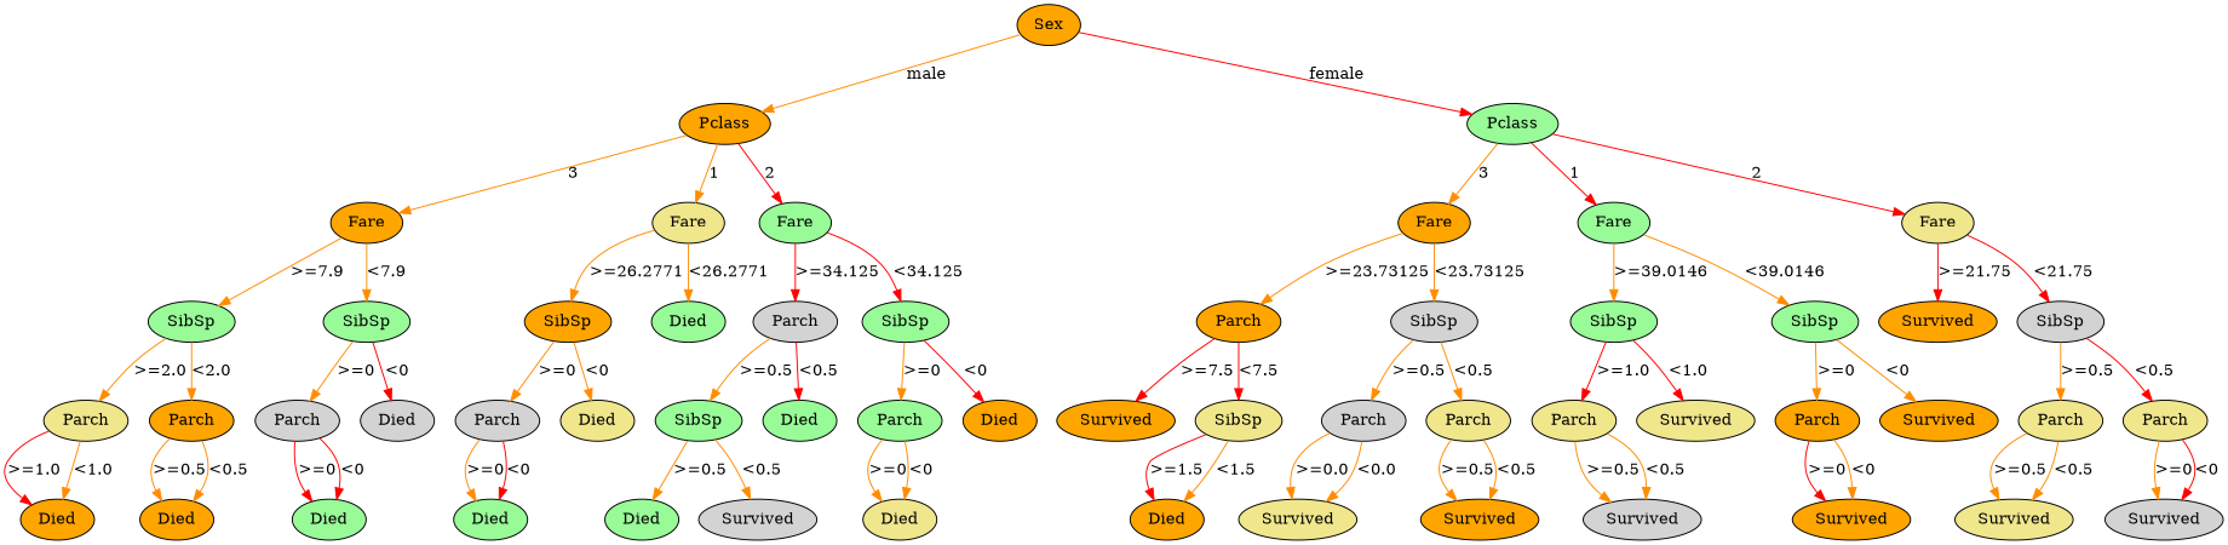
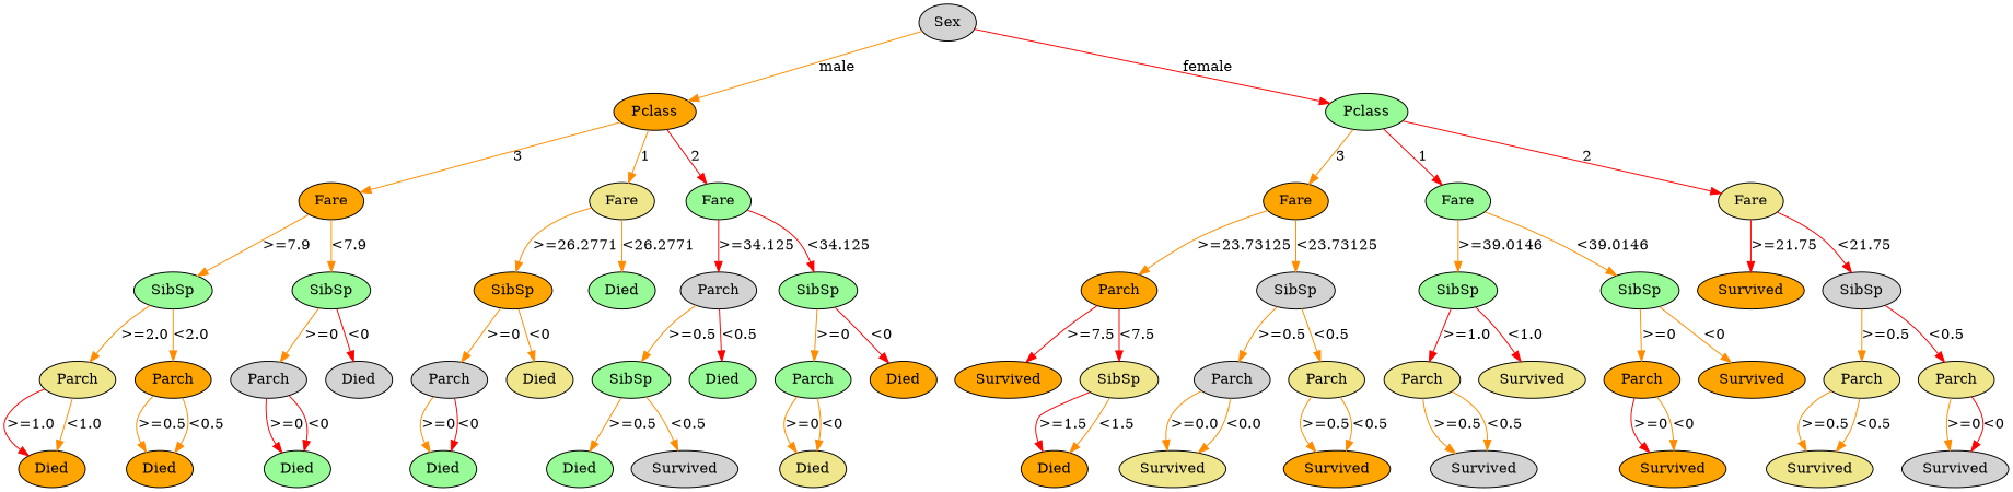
  digraph {
    node [style=filled fillcolor=orange]
    edge [color=darkorange]
-   n1 [label=Sex]
+   n1 [label=Sex fillcolor=lightgrey]
    n2 [label=Pclass]
    n3 [label=Pclass fillcolor=palegreen]
    n4 [label=Fare]
    n5 [label=Fare fillcolor=khaki]
    n6 [label=Fare fillcolor=palegreen]
    n7 [label=SibSp fillcolor=palegreen]
    n8 [label=SibSp fillcolor=palegreen]
    n9 [label=Parch fillcolor=khaki]
    n10 [label=Parch]
    n11 [label=Died]
    n12 [label=Died]
    n13 [label=Parch fillcolor=lightgrey]
    n14 [label=Died fillcolor=lightgrey]
    n15 [label=Died fillcolor=palegreen]
    n16 [label=SibSp]
    n17 [label=Died fillcolor=palegreen]
    n18 [label=Parch fillcolor=lightgrey]
    n19 [label=Died fillcolor=khaki]
    n20 [label=Died fillcolor=palegreen]
    n21 [label=Parch fillcolor=lightgrey]
    n22 [label=SibSp fillcolor=palegreen]
    n23 [label=SibSp fillcolor=palegreen]
    n24 [label=Died fillcolor=palegreen]
    n25 [label=Died fillcolor=palegreen]
    n26 [label=Survived fillcolor=lightgrey]
    n27 [label=Parch fillcolor=palegreen]
    n28 [label=Died]
    n29 [label=Died fillcolor=khaki]
    n30 [label=Fare]
    n31 [label=Fare fillcolor=palegreen]
    n32 [label=Fare fillcolor=khaki]
    n33 [label=Parch]
    n34 [label=SibSp fillcolor=lightgrey]
    n35 [label=Survived]
    n36 [label=SibSp fillcolor=khaki]
    n37 [label=Died]
    n38 [label=Parch fillcolor=lightgrey]
    n39 [label=Parch fillcolor=khaki]
    n40 [label=Survived fillcolor=khaki]
    n41 [label=Survived]
    n42 [label=SibSp fillcolor=palegreen]
    n43 [label=SibSp fillcolor=palegreen]
    n44 [label=Parch fillcolor=khaki]
    n45 [label=Survived fillcolor=khaki]
    n46 [label=Survived fillcolor=lightgrey]
    n47 [label=Parch]
    n48 [label=Survived]
    n49 [label=Survived]
    n50 [label=Survived]
    n51 [label=SibSp fillcolor=lightgrey]
    n52 [label=Parch fillcolor=khaki]
    n53 [label=Parch fillcolor=khaki]
    n54 [label=Survived fillcolor=khaki]
    n55 [label=Survived fillcolor=lightgrey]
    n1 -> n2 [label=male]
    n1 -> n3 [label=female color=red]
    n2 -> n4 [label=3]
    n2 -> n5 [label=1]
    n2 -> n6 [label=2 color=red]
    n3 -> n30 [label=3]
    n3 -> n31 [label=1 color=red]
    n3 -> n32 [label=2 color=red]
    n4 -> n7 [label=">=7.9"]
    n4 -> n8 [label="<7.9"]
    n5 -> n16 [label=">=26.2771"]
    n5 -> n17 [label="<26.2771"]
    n6 -> n21 [label=">=34.125" color=red]
    n6 -> n22 [label="<34.125" color=red]
    n7 -> n9 [label=">=2.0"]
    n7 -> n10 [label="<2.0"]
    n8 -> n13 [label=">=0"]
    n8 -> n14 [label="<0" color=red]
    n9 -> n11 [label=">=1.0" color=red]
    n9 -> n11 [label="<1.0"]
    n10 -> n12 [label=">=0.5"]
    n10 -> n12 [label="<0.5"]
    n13 -> n15 [label=">=0" color=red]
    n13 -> n15 [label="<0" color=red]
    n16 -> n18 [label=">=0"]
    n16 -> n19 [label="<0"]
    n18 -> n20 [label=">=0"]
    n18 -> n20 [label="<0" color=red]
    n21 -> n23 [label=">=0.5"]
    n21 -> n24 [label="<0.5" color=red]
    n22 -> n27 [label=">=0"]
    n22 -> n28 [label="<0" color=red]
    n23 -> n25 [label=">=0.5"]
    n23 -> n26 [label="<0.5"]
    n27 -> n29 [label=">=0"]
    n27 -> n29 [label="<0"]
    n30 -> n33 [label=">=23.73125"]
    n30 -> n34 [label="<23.73125"]
    n31 -> n42 [label=">=39.0146"]
    n31 -> n43 [label="<39.0146"]
    n32 -> n50 [label=">=21.75" color=red]
    n32 -> n51 [label="<21.75" color=red]
    n33 -> n35 [label=">=7.5" color=red]
    n33 -> n36 [label="<7.5" color=red]
    n34 -> n38 [label=">=0.5"]
    n34 -> n39 [label="<0.5"]
    n36 -> n37 [label=">=1.5" color=red]
    n36 -> n37 [label="<1.5"]
    n38 -> n40 [label=">=0.0"]
    n38 -> n40 [label="<0.0"]
    n39 -> n41 [label=">=0.5"]
    n39 -> n41 [label="<0.5"]
    n42 -> n44 [label=">=1.0" color=red]
    n42 -> n45 [label="<1.0" color=red]
    n43 -> n47 [label=">=0"]
    n43 -> n48 [label="<0"]
    n44 -> n46 [label=">=0.5"]
    n44 -> n46 [label="<0.5"]
    n47 -> n49 [label=">=0" color=red]
    n47 -> n49 [label="<0"]
    n51 -> n52 [label=">=0.5"]
    n51 -> n53 [label="<0.5" color=red]
    n52 -> n54 [label=">=0.5"]
    n52 -> n54 [label="<0.5"]
    n53 -> n55 [label=">=0"]
    n53 -> n55 [label="<0" color=red]
  }
